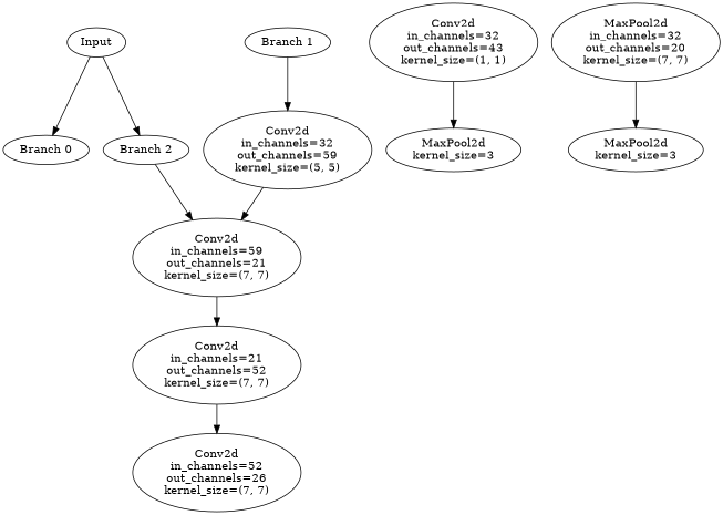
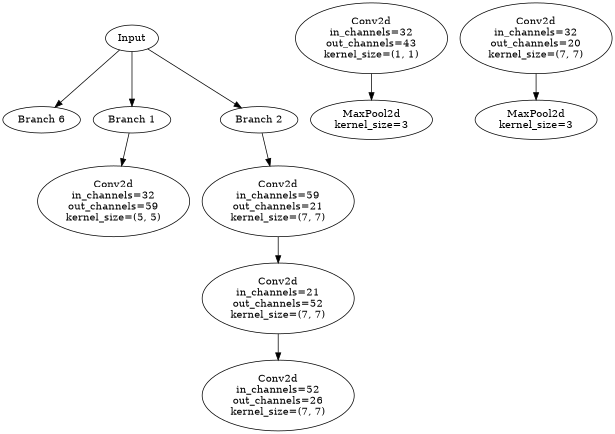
  digraph {
    n1 [label=Input]
-   n2 [label="Branch 0"]
+   n2 [label="Branch 6"]
    n3 [label="Branch 1"]
    n4 [label="Branch 2"]
    n5 [label="Conv2d\nin_channels=32\nout_channels=59\nkernel_size=(5, 5)"]
    n6 [label="Conv2d\nin_channels=59\nout_channels=21\nkernel_size=(7, 7)"]
    n7 [label="Conv2d\nin_channels=32\nout_channels=43\nkernel_size=(1, 1)"]
    n8 [label="MaxPool2d\nkernel_size=3"]
    n9 [label="Conv2d\nin_channels=21\nout_channels=52\nkernel_size=(7, 7)"]
    n10 [label="Conv2d\nin_channels=52\nout_channels=26\nkernel_size=(7, 7)"]
-   n11 [label="MaxPool2d\nin_channels=32\nout_channels=20\nkernel_size=(7, 7)"]
+   n11 [label="Conv2d\nin_channels=32\nout_channels=20\nkernel_size=(7, 7)"]
    n12 [label="MaxPool2d\nkernel_size=3"]
    n1 -> n2
+   n1 -> n3
    n1 -> n4
    n3 -> n5
    n4 -> n6
-   n5 -> n6
    n6 -> n9
    n7 -> n8
    n9 -> n10
    n11 -> n12
  }
